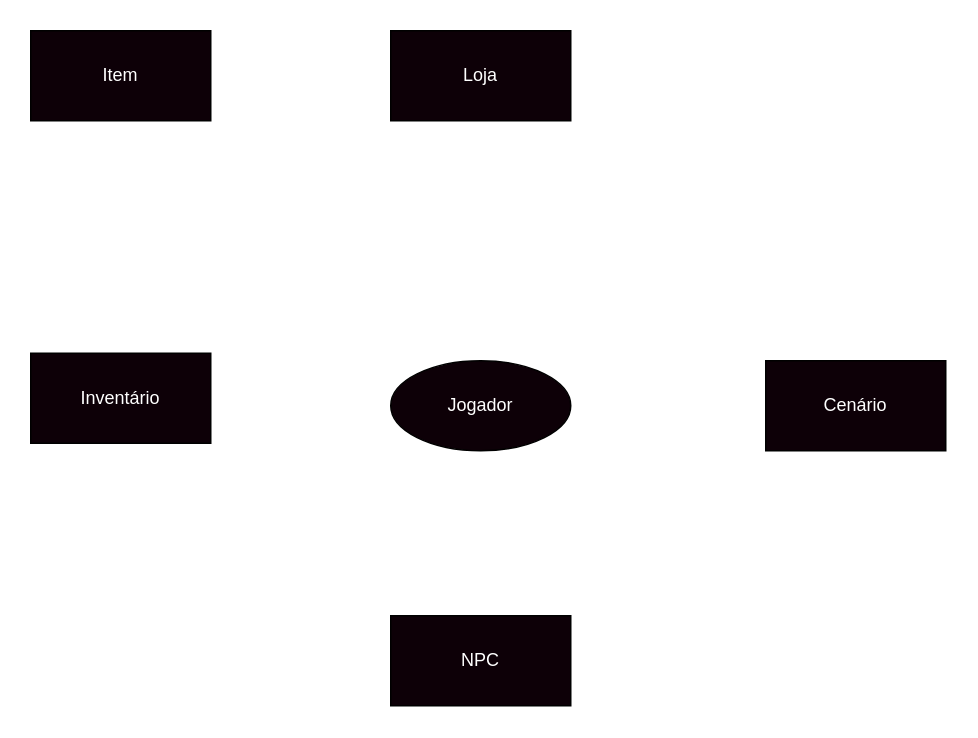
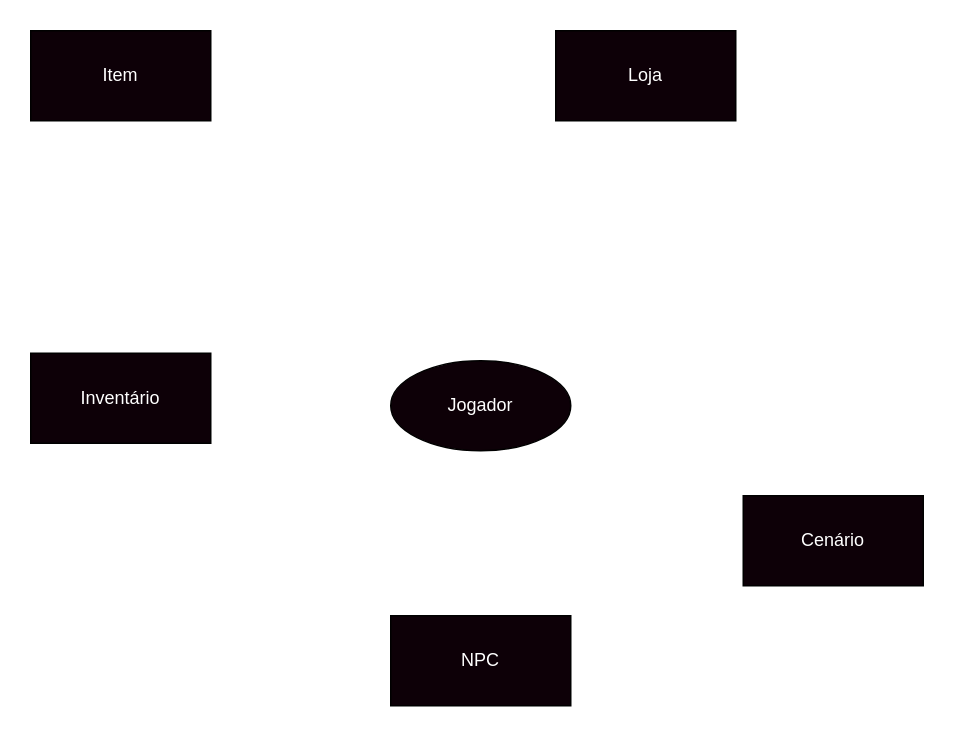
  <mxCell id="0" />
  <mxCell id="1" parent="0" />
  <mxCell id="2" value="Jogador" style="ellipse;whiteSpace=wrap;html=1;fillColor=#0D0007;fontColor=#FFFFFF;" vertex="1" parent="1"><mxGeometry x="260" y="240" width="120" height="60" as="geometry" /></mxCell>
- <mxCell id="3" value="Cenário" style="rounded=0;whiteSpace=wrap;html=1;fillColor=#0D0007;fontColor=#FFFFFF;" vertex="1" parent="1"><mxGeometry x="510" y="240" width="120" height="60" as="geometry" /></mxCell>
+ <mxCell id="3" value="Cenário" style="rounded=0;whiteSpace=wrap;html=1;fillColor=#0D0007;fontColor=#FFFFFF;" vertex="1" parent="1"><mxGeometry x="495" y="330" width="120" height="60" as="geometry" /></mxCell>
  <mxCell id="4" value="NPC&lt;span style=&quot;color: rgba(0, 0, 0, 0); font-family: monospace; font-size: 0px; text-align: start; text-wrap: nowrap;&quot;&gt;%3CmxGraphModel%3E%3Croot%3E%3CmxCell%20id%3D%220%22%2F%3E%3CmxCell%20id%3D%221%22%20parent%3D%220%22%2F%3E%3CmxCell%20id%3D%222%22%20value%3D%22Jogador%22%20style%3D%22rounded%3D0%3BwhiteSpace%3Dwrap%3Bhtml%3D1%3BfillColor%3D%230D0007%3BfontColor%3D%23FFFFFF%3B%22%20vertex%3D%221%22%20parent%3D%221%22%3E%3CmxGeometry%20x%3D%22540%22%20y%3D%22400%22%20width%3D%22120%22%20height%3D%2260%22%20as%3D%22geometry%22%2F%3E%3C%2FmxCell%3E%3C%2Froot%3E%3C%2FmxGraphModel%3E&lt;/span&gt;" style="rounded=0;whiteSpace=wrap;html=1;fillColor=#0D0007;fontColor=#FFFFFF;" vertex="1" parent="1"><mxGeometry x="260" y="410" width="120" height="60" as="geometry" /></mxCell>
  <mxCell id="5" value="Inventário" style="rounded=0;whiteSpace=wrap;html=1;fillColor=#0D0007;fontColor=#FFFFFF;" vertex="1" parent="1"><mxGeometry x="20" y="235" width="120" height="60" as="geometry" /></mxCell>
  <mxCell id="6" value="Item" style="rounded=0;whiteSpace=wrap;html=1;fillColor=#0D0007;fontColor=#FFFFFF;" vertex="1" parent="1"><mxGeometry x="20" y="20" width="120" height="60" as="geometry" /></mxCell>
- <mxCell id="7" value="Loja" style="rounded=0;whiteSpace=wrap;html=1;fillColor=#0D0007;fontColor=#FFFFFF;" vertex="1" parent="1"><mxGeometry x="260" y="20" width="120" height="60" as="geometry" /></mxCell>
+ <mxCell id="7" value="Loja" style="rounded=0;whiteSpace=wrap;html=1;fillColor=#0D0007;fontColor=#FFFFFF;" vertex="1" parent="1"><mxGeometry x="370" y="20" width="120" height="60" as="geometry" /></mxCell>
